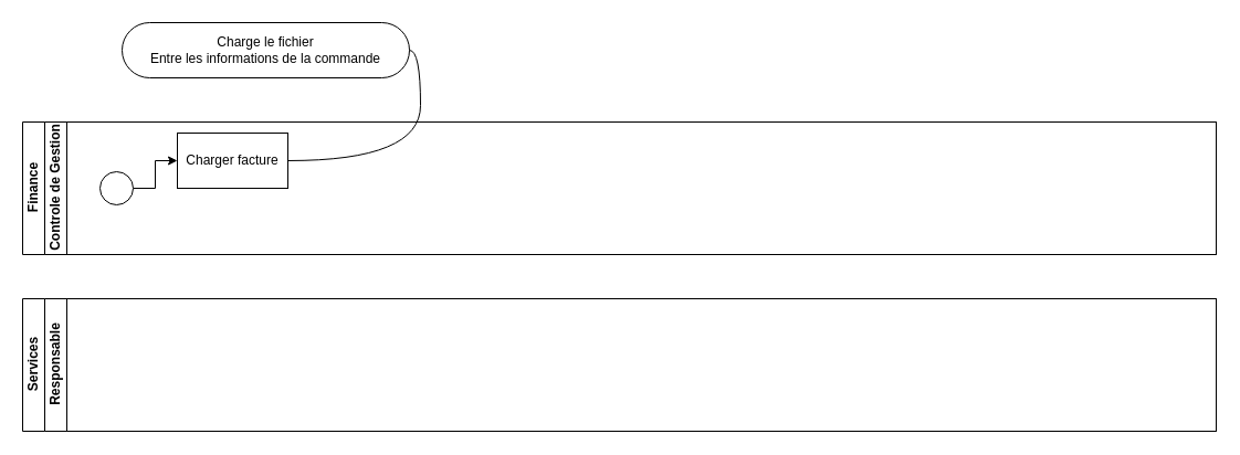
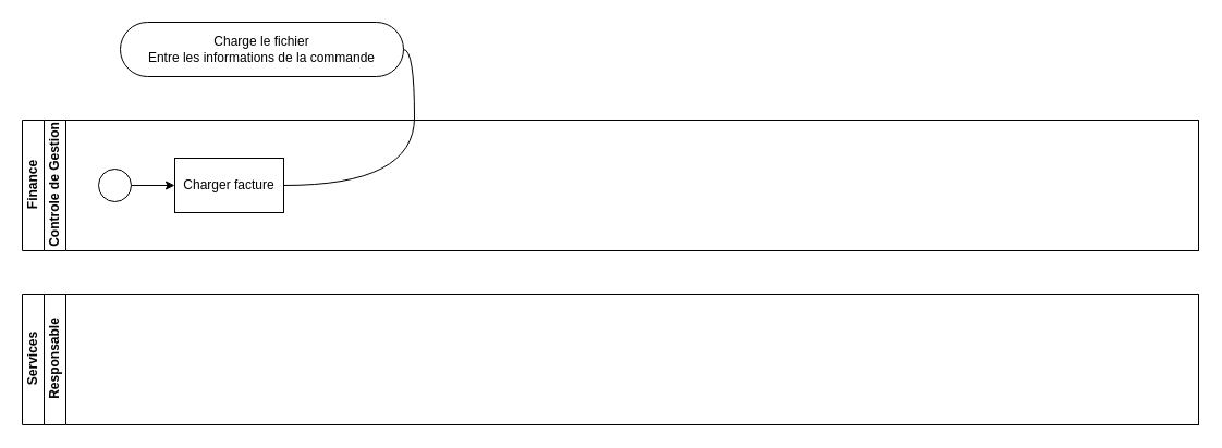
  <mxCell id="0" />
  <mxCell id="1" parent="0" />
  <mxCell id="2" value="Finance" style="swimlane;childLayout=stackLayout;resizeParent=1;resizeParentMax=0;horizontal=0;startSize=20;horizontalStack=0;html=1;" vertex="1" parent="1"><mxGeometry x="20" y="110" width="1080" height="120" as="geometry" /></mxCell>
  <mxCell id="3" value="Controle de Gestion" style="swimlane;startSize=20;horizontal=0;html=1;" vertex="1" parent="2"><mxGeometry x="20" width="1060" height="120" as="geometry" /></mxCell>
  <mxCell id="4" value="" style="edgeStyle=orthogonalEdgeStyle;rounded=0;orthogonalLoop=1;jettySize=auto;html=1;" edge="1" parent="3" source="5" target="6"><mxGeometry relative="1" as="geometry" /></mxCell>
  <mxCell id="5" value="" style="shape=ellipse;html=1;dashed=0;whiteSpace=wrap;perimeter=ellipsePerimeter;" vertex="1" parent="3"><mxGeometry x="50" y="45" width="30" height="30" as="geometry" /></mxCell>
- <mxCell id="6" value="Charger facture" style="html=1;dashed=0;whiteSpace=wrap;" vertex="1" parent="3"><mxGeometry x="120" y="10" width="100" height="50" as="geometry" /></mxCell>
+ <mxCell id="6" value="Charger facture" style="html=1;dashed=0;whiteSpace=wrap;" vertex="1" parent="3"><mxGeometry x="120" y="35" width="100" height="50" as="geometry" /></mxCell>
  <mxCell id="7" value="Services" style="swimlane;childLayout=stackLayout;resizeParent=1;resizeParentMax=0;horizontal=0;startSize=20;horizontalStack=0;html=1;" vertex="1" parent="1"><mxGeometry x="20" y="270" width="1080" height="120" as="geometry" /></mxCell>
  <mxCell id="8" value="Responsable" style="swimlane;startSize=20;horizontal=0;html=1;" vertex="1" parent="7"><mxGeometry x="20" width="1060" height="120" as="geometry" /></mxCell>
  <mxCell id="9" value="Charge le fichier&lt;br&gt;Entre les informations de la commande" style="whiteSpace=wrap;html=1;rounded=1;arcSize=50;align=center;verticalAlign=middle;strokeWidth=1;autosize=1;spacing=4;treeFolding=1;treeMoving=1;newEdgeStyle={&quot;edgeStyle&quot;:&quot;entityRelationEdgeStyle&quot;,&quot;startArrow&quot;:&quot;none&quot;,&quot;endArrow&quot;:&quot;none&quot;,&quot;segment&quot;:10,&quot;curved&quot;:1,&quot;sourcePerimeterSpacing&quot;:0,&quot;targetPerimeterSpacing&quot;:0};" vertex="1" parent="1"><mxGeometry x="110" y="20" width="260" height="50" as="geometry" /></mxCell>
  <mxCell id="10" value="" style="edgeStyle=entityRelationEdgeStyle;startArrow=none;endArrow=none;segment=10;curved=1;sourcePerimeterSpacing=0;targetPerimeterSpacing=0;rounded=0;" edge="1" target="9" parent="1" source="6"><mxGeometry relative="1" as="geometry"><mxPoint x="260" y="92" as="sourcePoint" /></mxGeometry></mxCell>
